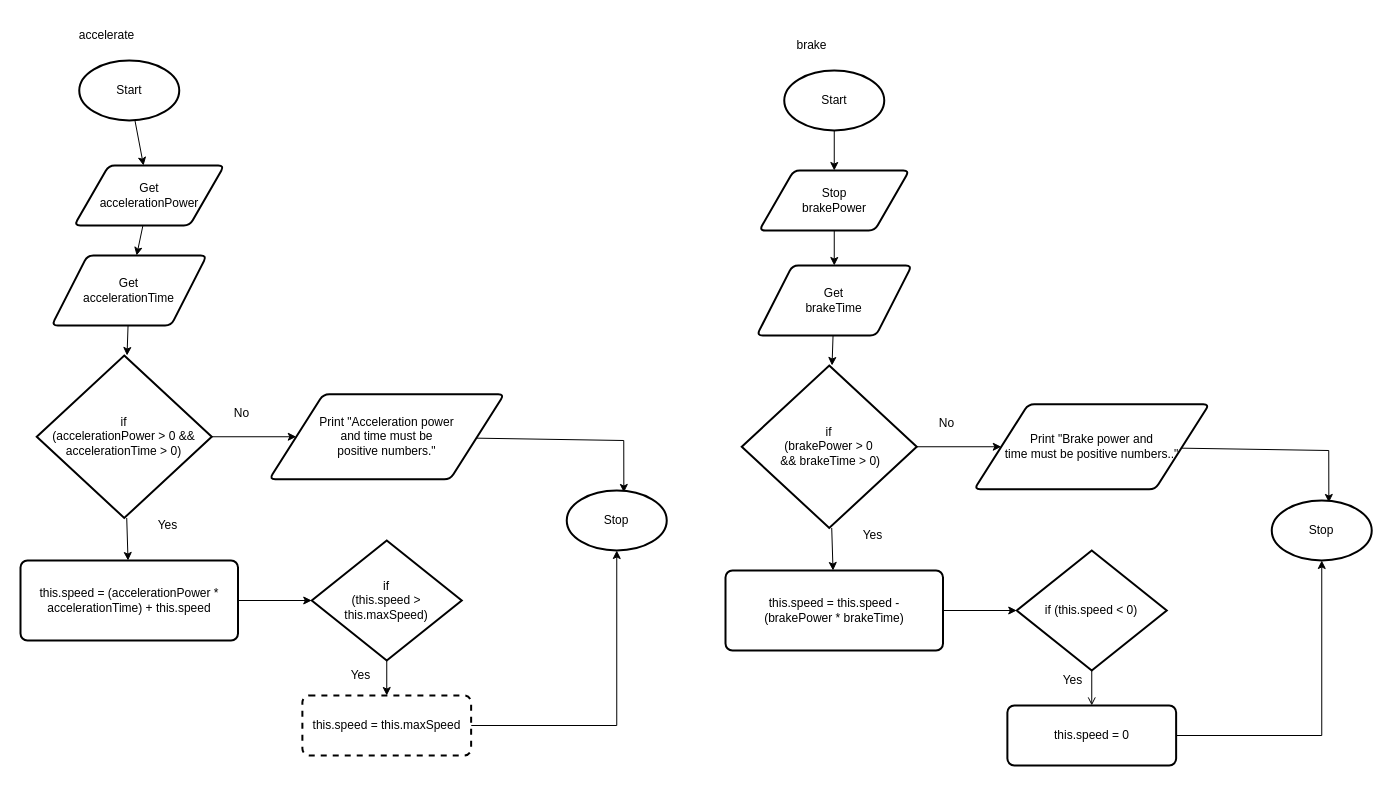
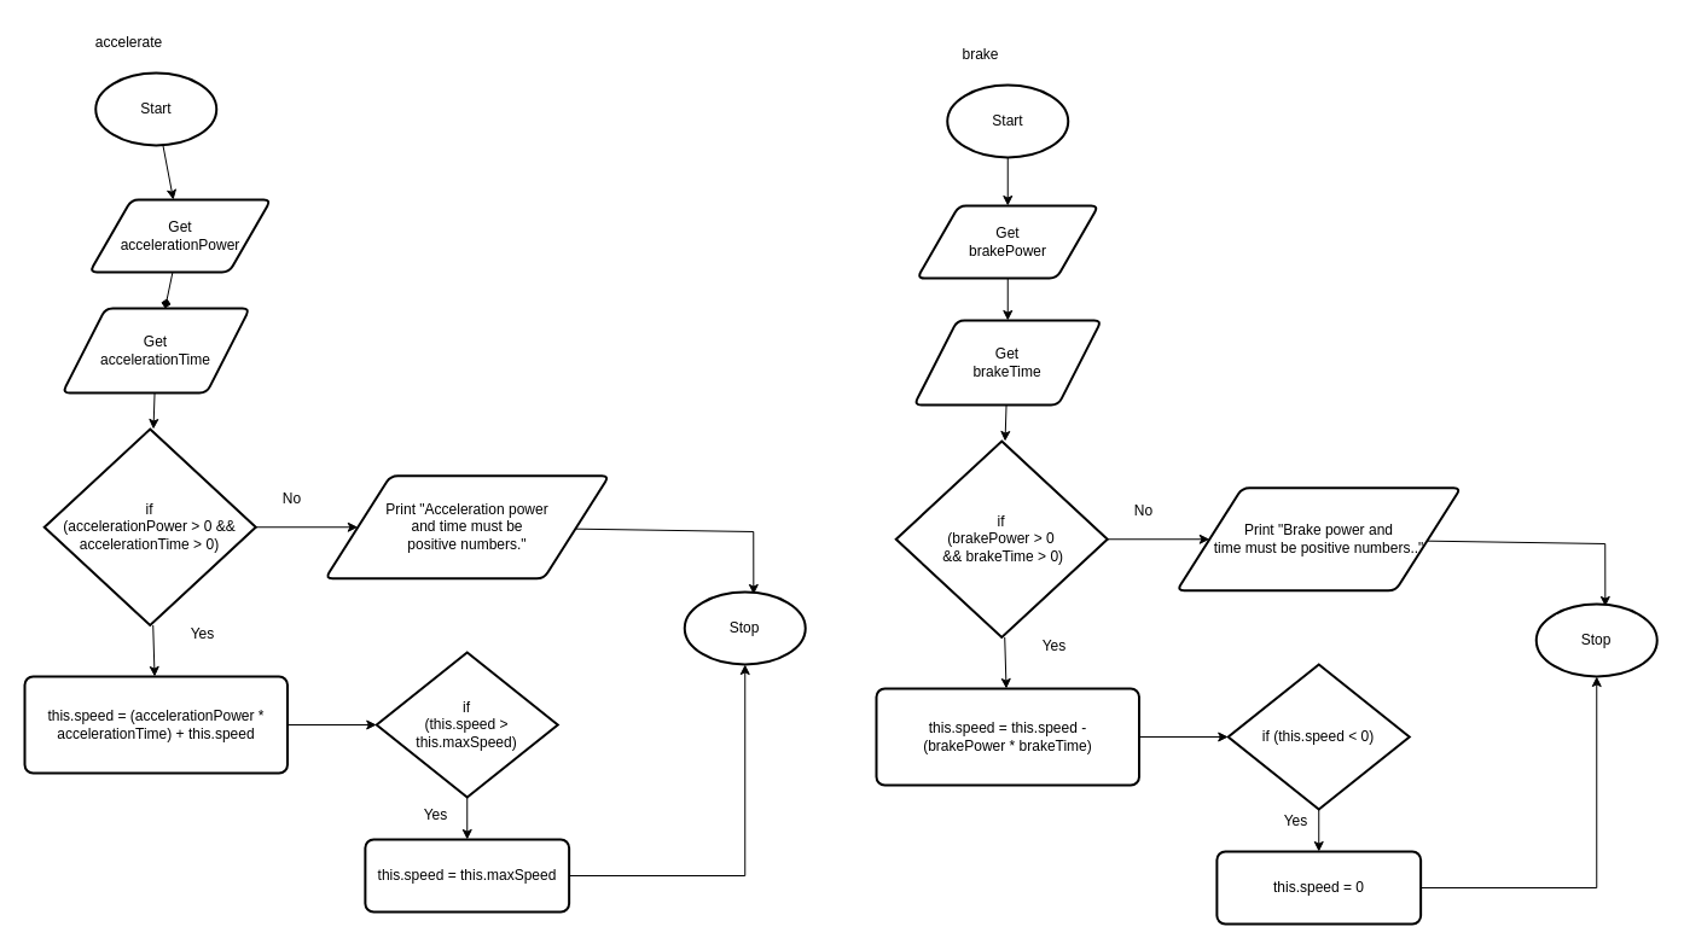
  <mxCell id="0" />
  <mxCell id="1" parent="0" />
  <mxCell id="2" style="edgeStyle=none;html=1;entryX=0.5;entryY=0;entryDx=0;entryDy=0;fontSize=12;" parent="1" edge="1"><mxGeometry relative="1" as="geometry"><mxPoint x="285" y="330" as="sourcePoint" /></mxGeometry></mxCell>
  <mxCell id="3" style="edgeStyle=none;html=1;fontSize=12;" parent="1" edge="1"><mxGeometry relative="1" as="geometry"><mxPoint x="323.5" y="400" as="sourcePoint" /></mxGeometry></mxCell>
  <mxCell id="4" style="edgeStyle=none;html=1;entryX=0;entryY=0.5;entryDx=0;entryDy=0;fontSize=9;" parent="1" edge="1"><mxGeometry relative="1" as="geometry"><mxPoint x="474.5" y="200" as="sourcePoint" /></mxGeometry></mxCell>
  <mxCell id="5" style="edgeStyle=none;html=1;fontSize=12;" edge="1" parent="1" source="6" target="9"><mxGeometry relative="1" as="geometry" /></mxCell>
  <mxCell id="6" value="Start" style="strokeWidth=2;html=1;shape=mxgraph.flowchart.start_1;whiteSpace=wrap;" parent="1" vertex="1"><mxGeometry x="78.75" y="60" width="100" height="60" as="geometry" /></mxCell>
  <mxCell id="7" value="accelerate" style="text;html=1;align=center;verticalAlign=middle;resizable=0;points=[];autosize=1;strokeColor=none;fillColor=none;" parent="1" vertex="1"><mxGeometry x="66.25" y="20" width="80" height="30" as="geometry" /></mxCell>
- <mxCell id="8" style="edgeStyle=none;html=1;fontSize=12;" edge="1" parent="1" source="9" target="11"><mxGeometry relative="1" as="geometry" /></mxCell>
+ <mxCell id="8" style="edgeStyle=none;html=1;fontSize=12;endArrow=diamond;" edge="1" parent="1" source="9" target="11"><mxGeometry relative="1" as="geometry" /></mxCell>
  <mxCell id="9" value="Get&lt;br style=&quot;font-size: 12px;&quot;&gt;accelerationPower" style="shape=parallelogram;html=1;strokeWidth=2;perimeter=parallelogramPerimeter;whiteSpace=wrap;rounded=1;arcSize=12;size=0.23;fontSize=12;" parent="1" vertex="1"><mxGeometry x="73.75" y="165" width="150" height="60" as="geometry" /></mxCell>
  <mxCell id="10" style="edgeStyle=none;html=1;fontSize=12;" edge="1" parent="1" source="11" target="14"><mxGeometry relative="1" as="geometry" /></mxCell>
  <mxCell id="11" value="Get&lt;br style=&quot;font-size: 12px;&quot;&gt;accelerationTime" style="shape=parallelogram;html=1;strokeWidth=2;perimeter=parallelogramPerimeter;whiteSpace=wrap;rounded=1;arcSize=12;size=0.23;fontSize=12;" parent="1" vertex="1"><mxGeometry x="51.25" y="255" width="155" height="70" as="geometry" /></mxCell>
  <mxCell id="12" style="edgeStyle=none;html=1;fontSize=12;" edge="1" parent="1" source="14" target="16"><mxGeometry relative="1" as="geometry" /></mxCell>
  <mxCell id="13" style="edgeStyle=none;html=1;fontSize=12;" edge="1" parent="1" source="14" target="22"><mxGeometry relative="1" as="geometry" /></mxCell>
  <mxCell id="14" value="if &lt;br&gt;(accelerationPower &amp;gt; 0 &amp;amp;&amp;amp; accelerationTime &amp;gt; 0)" style="strokeWidth=2;html=1;shape=mxgraph.flowchart.decision;whiteSpace=wrap;fontSize=12;" vertex="1" parent="1"><mxGeometry x="36.25" y="355" width="175" height="162.5" as="geometry" /></mxCell>
  <mxCell id="15" style="edgeStyle=none;html=1;entryX=0;entryY=0.5;entryDx=0;entryDy=0;entryPerimeter=0;fontSize=12;" edge="1" parent="1" source="16" target="18"><mxGeometry relative="1" as="geometry" /></mxCell>
  <mxCell id="16" value="this.speed = (accelerationPower * accelerationTime) + this.speed" style="rounded=1;whiteSpace=wrap;html=1;absoluteArcSize=1;arcSize=14;strokeWidth=2;fontSize=12;" vertex="1" parent="1"><mxGeometry x="20" y="560" width="217.5" height="80" as="geometry" /></mxCell>
  <mxCell id="17" style="edgeStyle=none;html=1;fontSize=12;" edge="1" parent="1" source="18" target="20"><mxGeometry relative="1" as="geometry" /></mxCell>
  <mxCell id="18" value="if &lt;br&gt;(this.speed &amp;gt; this.maxSpeed)" style="strokeWidth=2;html=1;shape=mxgraph.flowchart.decision;whiteSpace=wrap;fontSize=12;" vertex="1" parent="1"><mxGeometry x="311.25" y="540" width="150" height="120" as="geometry" /></mxCell>
  <mxCell id="19" style="edgeStyle=none;rounded=0;html=1;entryX=0.5;entryY=1;entryDx=0;entryDy=0;entryPerimeter=0;fontSize=12;" edge="1" parent="1" source="20" target="23"><mxGeometry relative="1" as="geometry"><Array as="points"><mxPoint x="616.25" y="725" /></Array></mxGeometry></mxCell>
- <mxCell id="20" value="this.speed = this.maxSpeed" style="rounded=1;whiteSpace=wrap;html=1;absoluteArcSize=1;arcSize=14;strokeWidth=2;fontSize=12;dashed=1;" vertex="1" parent="1"><mxGeometry x="301.88" y="695" width="168.75" height="60" as="geometry" /></mxCell>
+ <mxCell id="20" value="this.speed = this.maxSpeed" style="rounded=1;whiteSpace=wrap;html=1;absoluteArcSize=1;arcSize=14;strokeWidth=2;fontSize=12;" vertex="1" parent="1"><mxGeometry x="301.88" y="695" width="168.75" height="60" as="geometry" /></mxCell>
  <mxCell id="21" style="edgeStyle=none;html=1;entryX=0.571;entryY=0.033;entryDx=0;entryDy=0;entryPerimeter=0;fontSize=12;rounded=0;" edge="1" parent="1" source="22" target="23"><mxGeometry relative="1" as="geometry"><Array as="points"><mxPoint x="623.25" y="440" /></Array></mxGeometry></mxCell>
  <mxCell id="22" value="Print &quot;Acceleration power &lt;br&gt;and time must be &lt;br&gt;positive numbers.&quot;" style="shape=parallelogram;html=1;strokeWidth=2;perimeter=parallelogramPerimeter;whiteSpace=wrap;rounded=1;arcSize=12;size=0.23;fontSize=12;" vertex="1" parent="1"><mxGeometry x="268.75" y="393.75" width="235" height="85" as="geometry" /></mxCell>
  <mxCell id="23" value="Stop" style="strokeWidth=2;html=1;shape=mxgraph.flowchart.start_1;whiteSpace=wrap;" vertex="1" parent="1"><mxGeometry x="566.25" y="490" width="100" height="60" as="geometry" /></mxCell>
  <mxCell id="24" value="Yes" style="text;html=1;align=center;verticalAlign=middle;resizable=0;points=[];autosize=1;strokeColor=none;fillColor=none;fontSize=12;" vertex="1" parent="1"><mxGeometry x="147.25" y="510" width="40" height="30" as="geometry" /></mxCell>
  <mxCell id="25" value="No" style="text;html=1;align=center;verticalAlign=middle;resizable=0;points=[];autosize=1;strokeColor=none;fillColor=none;fontSize=12;" vertex="1" parent="1"><mxGeometry x="223.25" y="397.5" width="35" height="30" as="geometry" /></mxCell>
  <mxCell id="26" style="edgeStyle=none;html=1;fontSize=12;" edge="1" parent="1" source="27" target="30"><mxGeometry relative="1" as="geometry" /></mxCell>
  <mxCell id="27" value="Start" style="strokeWidth=2;html=1;shape=mxgraph.flowchart.start_1;whiteSpace=wrap;" vertex="1" parent="1"><mxGeometry x="783.75" y="70" width="100" height="60" as="geometry" /></mxCell>
  <mxCell id="28" value="brake" style="text;html=1;align=center;verticalAlign=middle;resizable=0;points=[];autosize=1;strokeColor=none;fillColor=none;" vertex="1" parent="1"><mxGeometry x="786.25" y="30" width="50" height="30" as="geometry" /></mxCell>
  <mxCell id="29" style="edgeStyle=none;html=1;fontSize=12;" edge="1" parent="1" source="30" target="32"><mxGeometry relative="1" as="geometry" /></mxCell>
- <mxCell id="30" value="Stop&lt;br&gt;brakePower" style="shape=parallelogram;html=1;strokeWidth=2;perimeter=parallelogramPerimeter;whiteSpace=wrap;rounded=1;arcSize=12;size=0.23;fontSize=12;" vertex="1" parent="1"><mxGeometry x="758.75" y="170" width="150" height="60" as="geometry" /></mxCell>
+ <mxCell id="30" value="Get&lt;br&gt;brakePower" style="shape=parallelogram;html=1;strokeWidth=2;perimeter=parallelogramPerimeter;whiteSpace=wrap;rounded=1;arcSize=12;size=0.23;fontSize=12;" vertex="1" parent="1"><mxGeometry x="758.75" y="170" width="150" height="60" as="geometry" /></mxCell>
  <mxCell id="31" style="edgeStyle=none;html=1;fontSize=12;" edge="1" parent="1" source="32" target="35"><mxGeometry relative="1" as="geometry" /></mxCell>
  <mxCell id="32" value="Get&lt;br style=&quot;font-size: 12px;&quot;&gt;brakeTime" style="shape=parallelogram;html=1;strokeWidth=2;perimeter=parallelogramPerimeter;whiteSpace=wrap;rounded=1;arcSize=12;size=0.23;fontSize=12;" vertex="1" parent="1"><mxGeometry x="756.25" y="265" width="155" height="70" as="geometry" /></mxCell>
  <mxCell id="33" style="edgeStyle=none;html=1;fontSize=12;" edge="1" parent="1" source="35" target="37"><mxGeometry relative="1" as="geometry" /></mxCell>
  <mxCell id="34" style="edgeStyle=none;html=1;fontSize=12;" edge="1" parent="1" source="35" target="43"><mxGeometry relative="1" as="geometry" /></mxCell>
  <mxCell id="35" value="if &lt;br&gt;(brakePower &amp;gt; 0&lt;br&gt;&amp;nbsp;&amp;amp;&amp;amp; brakeTime &amp;gt; 0)" style="strokeWidth=2;html=1;shape=mxgraph.flowchart.decision;whiteSpace=wrap;fontSize=12;" vertex="1" parent="1"><mxGeometry x="741.25" y="365" width="175" height="162.5" as="geometry" /></mxCell>
  <mxCell id="36" style="edgeStyle=none;html=1;entryX=0;entryY=0.5;entryDx=0;entryDy=0;entryPerimeter=0;fontSize=12;" edge="1" parent="1" source="37" target="39"><mxGeometry relative="1" as="geometry" /></mxCell>
  <mxCell id="37" value="this.speed = this.speed - &lt;br&gt;(brakePower * brakeTime)" style="rounded=1;whiteSpace=wrap;html=1;absoluteArcSize=1;arcSize=14;strokeWidth=2;fontSize=12;" vertex="1" parent="1"><mxGeometry x="725" y="570" width="217.5" height="80" as="geometry" /></mxCell>
- <mxCell id="38" style="edgeStyle=none;html=1;fontSize=12;endArrow=open;" edge="1" parent="1" source="39" target="41"><mxGeometry relative="1" as="geometry" /></mxCell>
+ <mxCell id="38" style="edgeStyle=none;html=1;fontSize=12;" edge="1" parent="1" source="39" target="41"><mxGeometry relative="1" as="geometry" /></mxCell>
  <mxCell id="39" value="if (this.speed &amp;lt; 0)" style="strokeWidth=2;html=1;shape=mxgraph.flowchart.decision;whiteSpace=wrap;fontSize=12;" vertex="1" parent="1"><mxGeometry x="1016.25" y="550" width="150" height="120" as="geometry" /></mxCell>
  <mxCell id="40" style="edgeStyle=none;rounded=0;html=1;entryX=0.5;entryY=1;entryDx=0;entryDy=0;entryPerimeter=0;fontSize=12;" edge="1" parent="1" source="41" target="44"><mxGeometry relative="1" as="geometry"><Array as="points"><mxPoint x="1321.25" y="735" /></Array></mxGeometry></mxCell>
  <mxCell id="41" value="this.speed = 0" style="rounded=1;whiteSpace=wrap;html=1;absoluteArcSize=1;arcSize=14;strokeWidth=2;fontSize=12;" vertex="1" parent="1"><mxGeometry x="1006.88" y="705" width="168.75" height="60" as="geometry" /></mxCell>
  <mxCell id="42" style="edgeStyle=none;html=1;entryX=0.571;entryY=0.033;entryDx=0;entryDy=0;entryPerimeter=0;fontSize=12;rounded=0;" edge="1" parent="1" source="43" target="44"><mxGeometry relative="1" as="geometry"><Array as="points"><mxPoint x="1328.25" y="450" /></Array></mxGeometry></mxCell>
  <mxCell id="43" value="Print &quot;Brake power and &lt;br&gt;time must be positive numbers..&quot;" style="shape=parallelogram;html=1;strokeWidth=2;perimeter=parallelogramPerimeter;whiteSpace=wrap;rounded=1;arcSize=12;size=0.23;fontSize=12;" vertex="1" parent="1"><mxGeometry x="973.75" y="403.75" width="235" height="85" as="geometry" /></mxCell>
  <mxCell id="44" value="Stop" style="strokeWidth=2;html=1;shape=mxgraph.flowchart.start_1;whiteSpace=wrap;" vertex="1" parent="1"><mxGeometry x="1271.25" y="500" width="100" height="60" as="geometry" /></mxCell>
  <mxCell id="45" value="Yes" style="text;html=1;align=center;verticalAlign=middle;resizable=0;points=[];autosize=1;strokeColor=none;fillColor=none;fontSize=12;" vertex="1" parent="1"><mxGeometry x="852.25" y="520" width="40" height="30" as="geometry" /></mxCell>
  <mxCell id="46" value="No" style="text;html=1;align=center;verticalAlign=middle;resizable=0;points=[];autosize=1;strokeColor=none;fillColor=none;fontSize=12;" vertex="1" parent="1"><mxGeometry x="928.25" y="407.5" width="35" height="30" as="geometry" /></mxCell>
  <mxCell id="47" value="Yes" style="text;html=1;align=center;verticalAlign=middle;resizable=0;points=[];autosize=1;strokeColor=none;fillColor=none;fontSize=12;" vertex="1" parent="1"><mxGeometry x="1052" y="665" width="40" height="30" as="geometry" /></mxCell>
  <mxCell id="48" value="Yes" style="text;html=1;align=center;verticalAlign=middle;resizable=0;points=[];autosize=1;strokeColor=none;fillColor=none;fontSize=12;" vertex="1" parent="1"><mxGeometry x="340" y="660" width="40" height="30" as="geometry" /></mxCell>
